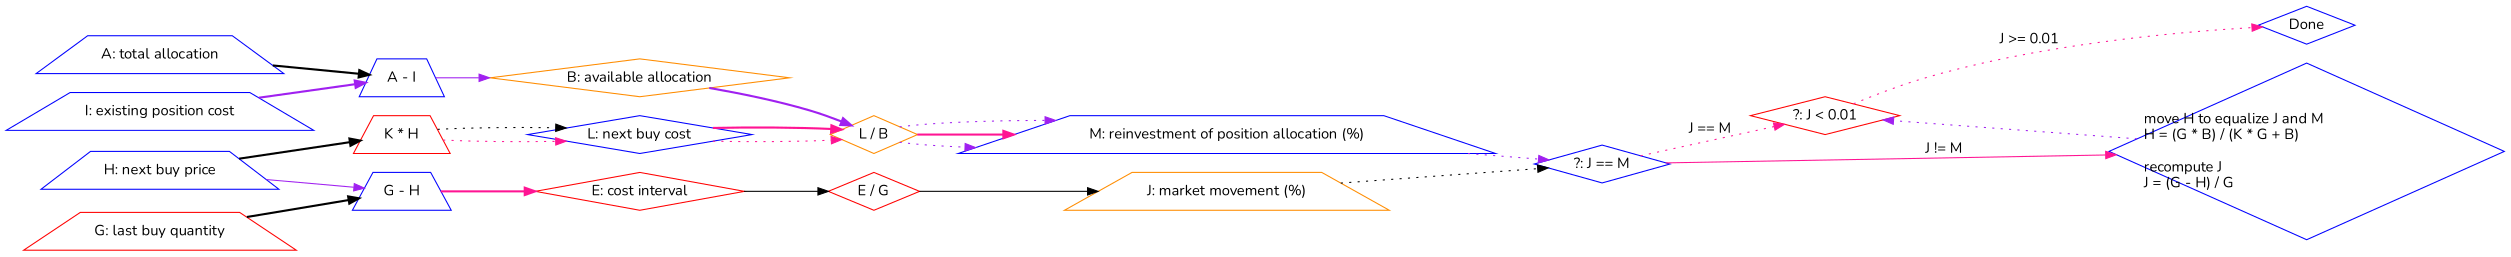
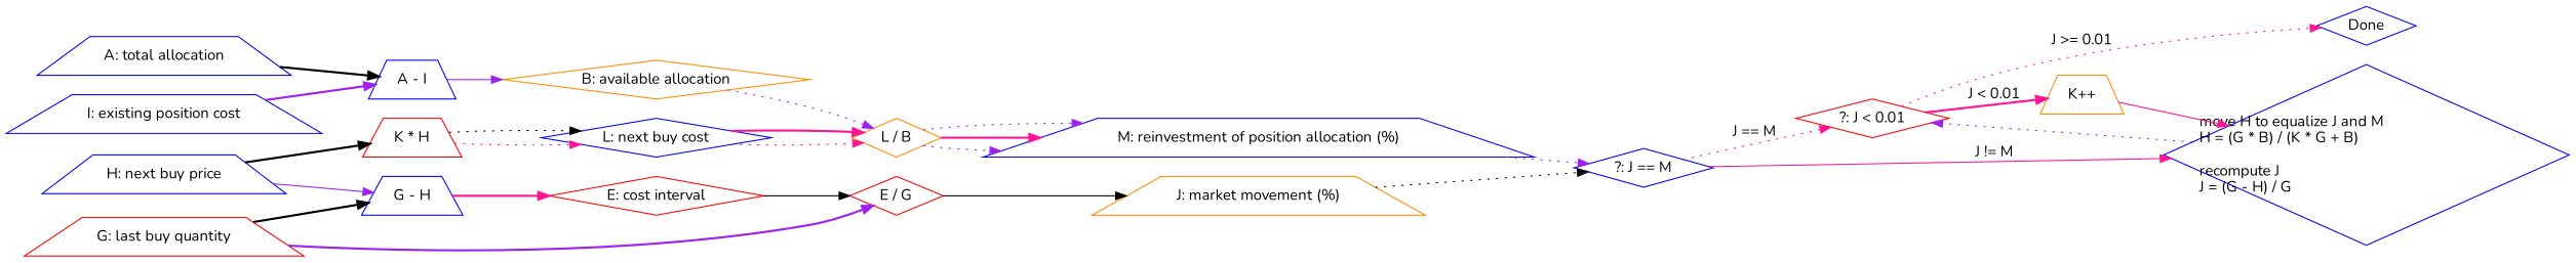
  digraph {
    fontname=Nunito
    rankdir=LR
    node [color=blue fontname=Nunito shape=trapezium]
    edge [color=deeppink fontname=Nunito style=dotted]
    n1 [label="A: total allocation"]
    n2 [label="H: next buy price"]
    Done [shape=diamond sides=4]
    "A - I"
    "G - H"
    "K * H" [color=red]
    n7 [color=darkorange label="B: available allocation" shape=diamond]
    "L / B" [color=darkorange shape=diamond]
    n9 [label="M: reinvestment of position allocation (%)"]
    n10 [color=red label="E: cost interval" shape=diamond]
    "E / G" [color=red shape=diamond]
    n12 [color=darkorange label="J: market movement (%)"]
    n13 [color=red label="G: last buy quantity"]
    n14 [label="L: next buy cost" shape=diamond]
    n15 [label="I: existing position cost"]
    "?: J == M" [shape=diamond sides=4]
    n17 [color=red label="?: J < 0.01" shape=diamond sides=4]
    n18 [label="move H to equalize J and M\lH = (G * B) / (K * G + B)\l\lrecompute J\lJ = (G - H) / G\l" shape=diamond sides=4]
+   "K++" [color=darkorange sides=4]
    subgraph sub_1 {
      rank=min
      n1
      n2
    }
    subgraph sub_2 {
      rank=max
      Done
    }
    n1 -> "A - I" [color=black style=bold]
    n2 -> "G - H" [color=purple style=solid]
    n2 -> "K * H" [color=black style=bold]
    "A - I" -> n7 [color=purple style=solid]
    "G - H" -> n10 [style=bold]
    "K * H" -> n14
    "K * H" -> n14 [color=black]
-   n7 -> "L / B" [color=purple style=bold]
+   n7 -> "L / B" [color=purple]
    "L / B" -> n9 [color=purple]
    "L / B" -> n9 [style=bold]
    "L / B" -> n9 [color=purple]
    n9 -> "?: J == M" [color=purple]
    n10 -> "E / G" [color=black style=solid]
    "E / G" -> n12 [color=black style=solid]
    n12 -> "?: J == M" [color=black]
    n13 -> "G - H" [color=black style=bold]
+   n13 -> "E / G" [color=purple style=bold]
    n14 -> "L / B"
    n14 -> "L / B" [style=bold]
    n15 -> "A - I" [color=purple style=bold]
    "?: J == M" -> n17 [label="J == M"]
    "?: J == M" -> n18 [label="J != M" style=solid]
    n17 -> Done [label="J >= 0.01"]
+   n17 -> "K++" [label="J < 0.01" style=bold]
    n18 -> n17 [color=purple]
+   "K++" -> n18 [style=solid]
  }
